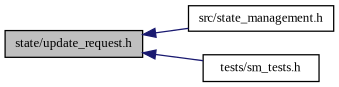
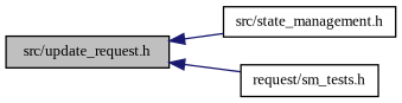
  digraph {
    fontname="Liberation Serif"
    rankdir=LR
    node [color=black fillcolor=white fontname="Liberation Serif" fontsize=10 shape=record style=filled]
    edge [color=midnightblue dir=back fontname="Liberation Serif" fontsize=10 labelfontname=Helvetica labelfontsize=10 style=solid]
-   n1 [fillcolor=grey75 fontcolor=black height=0.2 label="state/update_request.h" width=0.4]
+   n1 [fillcolor=grey75 fontcolor=black height=0.2 label="src/update_request.h" width=0.4]
    n2 [height=0.2 label="src/state_management.h" width=0.4]
-   n3 [height=0.2 label="tests/sm_tests.h" width=0.4]
+   n3 [height=0.2 label="request/sm_tests.h" width=0.4]
    n1 -> n2
    n1 -> n3
  }
